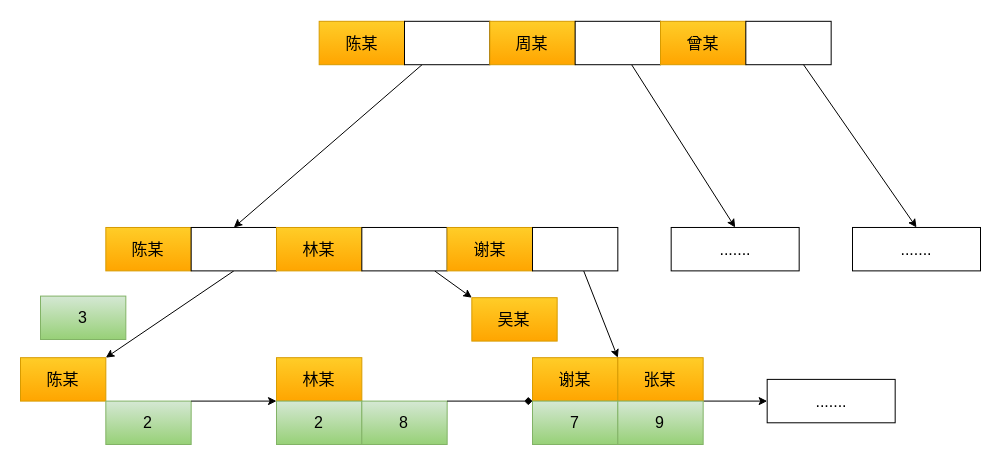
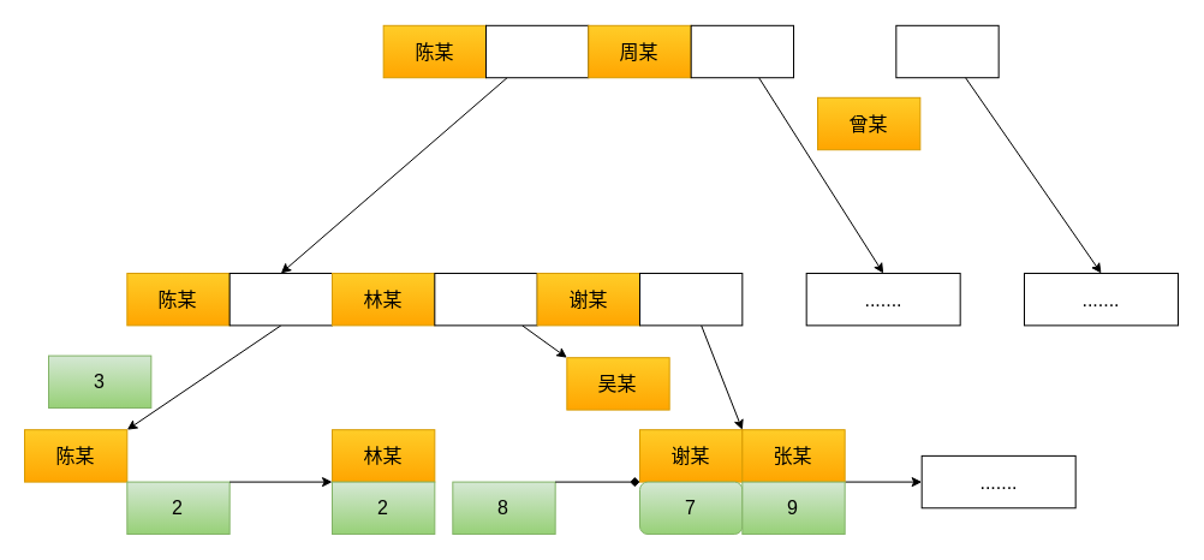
  <mxCell id="0" />
  <mxCell id="1" parent="0" />
  <mxCell id="2" value="陈某" style="rounded=0;whiteSpace=wrap;html=1;fillColor=#ffcd28;gradientColor=#ffa500;strokeColor=#d79b00;fontSize=16;" vertex="1" parent="1"><mxGeometry x="20" y="357.191" width="85.333" height="43.404" as="geometry" /></mxCell>
  <mxCell id="3" value="林某" style="rounded=0;whiteSpace=wrap;html=1;fillColor=#ffcd28;gradientColor=#ffa500;strokeColor=#d79b00;fontSize=16;" vertex="1" parent="1"><mxGeometry x="276" y="357.191" width="85.333" height="43.404" as="geometry" /></mxCell>
  <mxCell id="4" value="吴某" style="rounded=0;whiteSpace=wrap;html=1;fillColor=#ffcd28;gradientColor=#ffa500;strokeColor=#d79b00;fontSize=16;" vertex="1" parent="1"><mxGeometry x="471.333" y="297.191" width="85.333" height="43.404" as="geometry" /></mxCell>
  <mxCell id="5" value="谢某" style="rounded=0;whiteSpace=wrap;html=1;fillColor=#ffcd28;gradientColor=#ffa500;strokeColor=#d79b00;fontSize=16;" vertex="1" parent="1"><mxGeometry x="532" y="357.191" width="85.333" height="43.404" as="geometry" /></mxCell>
  <mxCell id="6" style="edgeStyle=none;rounded=0;orthogonalLoop=1;jettySize=auto;html=1;exitX=1;exitY=1;exitDx=0;exitDy=0;fontSize=16;" edge="1" parent="1" source="7"><mxGeometry relative="1" as="geometry"><mxPoint x="766.667" y="400.596" as="targetPoint" /></mxGeometry></mxCell>
  <mxCell id="7" value="张某" style="rounded=0;whiteSpace=wrap;html=1;fillColor=#ffcd28;gradientColor=#ffa500;strokeColor=#d79b00;fontSize=16;" vertex="1" parent="1"><mxGeometry x="617.333" y="357.191" width="85.333" height="43.404" as="geometry" /></mxCell>
  <mxCell id="8" value="......." style="rounded=0;whiteSpace=wrap;html=1;fontSize=16;" vertex="1" parent="1"><mxGeometry x="766.667" y="378.894" width="128" height="43.404" as="geometry" /></mxCell>
  <mxCell id="9" value="3" style="rounded=0;whiteSpace=wrap;html=1;fontSize=16;fillColor=#d5e8d4;gradientColor=#97d077;strokeColor=#82b366;" vertex="1" parent="1"><mxGeometry x="40" y="295.596" width="85.333" height="43.404" as="geometry" /></mxCell>
  <mxCell id="10" value="2" style="rounded=0;whiteSpace=wrap;html=1;fontSize=16;fillColor=#d5e8d4;gradientColor=#97d077;strokeColor=#82b366;" vertex="1" parent="1"><mxGeometry x="105.333" y="400.596" width="85.333" height="43.404" as="geometry" /></mxCell>
  <mxCell id="11" value="2" style="rounded=0;whiteSpace=wrap;html=1;fontSize=16;fillColor=#d5e8d4;gradientColor=#97d077;strokeColor=#82b366;" vertex="1" parent="1"><mxGeometry x="276" y="400.596" width="85.333" height="43.404" as="geometry" /></mxCell>
  <mxCell id="12" style="edgeStyle=none;rounded=0;orthogonalLoop=1;jettySize=auto;html=1;entryX=0;entryY=0;entryDx=0;entryDy=0;exitX=1;exitY=0;exitDx=0;exitDy=0;fontSize=16;" edge="1" parent="1" source="10" target="11"><mxGeometry relative="1" as="geometry" /></mxCell>
- <mxCell id="13" value="8" style="rounded=0;whiteSpace=wrap;html=1;fontSize=16;fillColor=#d5e8d4;gradientColor=#97d077;strokeColor=#82b366;" vertex="1" parent="1"><mxGeometry x="361.333" y="400.596" width="85.333" height="43.404" as="geometry" /></mxCell>
- <mxCell id="14" value="7" style="rounded=0;whiteSpace=wrap;html=1;fontSize=16;fillColor=#d5e8d4;gradientColor=#97d077;strokeColor=#82b366;" vertex="1" parent="1"><mxGeometry x="532" y="400.596" width="85.333" height="43.404" as="geometry" /></mxCell>
+ <mxCell id="13" value="8" style="rounded=0;whiteSpace=wrap;html=1;fontSize=16;fillColor=#d5e8d4;gradientColor=#97d077;strokeColor=#82b366;" vertex="1" parent="1"><mxGeometry x="376.333" y="400.596" width="85.333" height="43.404" as="geometry" /></mxCell>
+ <mxCell id="14" value="7" style="whiteSpace=wrap;html=1;fontSize=16;fillColor=#d5e8d4;gradientColor=#97d077;strokeColor=#82b366;rounded=1;" vertex="1" parent="1"><mxGeometry x="532" y="400.596" width="85.333" height="43.404" as="geometry" /></mxCell>
  <mxCell id="15" style="edgeStyle=none;rounded=0;orthogonalLoop=1;jettySize=auto;html=1;entryX=0;entryY=0;entryDx=0;entryDy=0;exitX=1;exitY=0;exitDx=0;exitDy=0;fontSize=16;endArrow=diamond;" edge="1" parent="1" source="13" target="14"><mxGeometry relative="1" as="geometry" /></mxCell>
  <mxCell id="16" value="9" style="rounded=0;whiteSpace=wrap;html=1;fontSize=16;fillColor=#d5e8d4;gradientColor=#97d077;strokeColor=#82b366;" vertex="1" parent="1"><mxGeometry x="617.333" y="400.596" width="85.333" height="43.404" as="geometry" /></mxCell>
  <mxCell id="17" style="rounded=0;orthogonalLoop=1;jettySize=auto;html=1;exitX=0.5;exitY=1;exitDx=0;exitDy=0;entryX=1;entryY=0;entryDx=0;entryDy=0;fontSize=16;" edge="1" parent="1" source="19" target="2"><mxGeometry relative="1" as="geometry" /></mxCell>
  <mxCell id="18" value="陈某" style="rounded=0;whiteSpace=wrap;html=1;fillColor=#ffcd28;gradientColor=#ffa500;strokeColor=#d79b00;fontSize=16;" vertex="1" parent="1"><mxGeometry x="105.333" y="226.979" width="85.333" height="43.404" as="geometry" /></mxCell>
  <mxCell id="19" value="" style="rounded=0;whiteSpace=wrap;html=1;fontSize=16;" vertex="1" parent="1"><mxGeometry x="190.667" y="226.979" width="85.333" height="43.404" as="geometry" /></mxCell>
  <mxCell id="20" value="林某" style="rounded=0;whiteSpace=wrap;html=1;fillColor=#ffcd28;gradientColor=#ffa500;strokeColor=#d79b00;fontSize=16;" vertex="1" parent="1"><mxGeometry x="276" y="226.979" width="85.333" height="43.404" as="geometry" /></mxCell>
  <mxCell id="21" style="edgeStyle=none;rounded=0;orthogonalLoop=1;jettySize=auto;html=1;entryX=0;entryY=0;entryDx=0;entryDy=0;fontSize=16;" edge="1" parent="1" source="22" target="4"><mxGeometry relative="1" as="geometry" /></mxCell>
  <mxCell id="22" value="" style="rounded=0;whiteSpace=wrap;html=1;fontSize=16;" vertex="1" parent="1"><mxGeometry x="361.333" y="226.979" width="85.333" height="43.404" as="geometry" /></mxCell>
  <mxCell id="23" value="谢某" style="rounded=0;whiteSpace=wrap;html=1;fillColor=#ffcd28;gradientColor=#ffa500;strokeColor=#d79b00;fontSize=16;" vertex="1" parent="1"><mxGeometry x="446.667" y="226.979" width="85.333" height="43.404" as="geometry" /></mxCell>
  <mxCell id="24" style="edgeStyle=none;rounded=0;orthogonalLoop=1;jettySize=auto;html=1;entryX=1;entryY=0;entryDx=0;entryDy=0;fontSize=16;" edge="1" parent="1" source="25" target="5"><mxGeometry relative="1" as="geometry" /></mxCell>
  <mxCell id="25" value="" style="rounded=0;whiteSpace=wrap;html=1;fontSize=16;" vertex="1" parent="1"><mxGeometry x="532" y="226.979" width="85.333" height="43.404" as="geometry" /></mxCell>
  <mxCell id="26" value="......." style="rounded=0;whiteSpace=wrap;html=1;fontSize=16;" vertex="1" parent="1"><mxGeometry x="670.667" y="226.979" width="128" height="43.404" as="geometry" /></mxCell>
  <mxCell id="27" value="陈某" style="rounded=0;whiteSpace=wrap;html=1;fillColor=#ffcd28;strokeColor=#d79b00;gradientColor=#ffa500;fontSize=16;" vertex="1" parent="1"><mxGeometry x="318.667" y="20.809" width="85.333" height="43.404" as="geometry" /></mxCell>
  <mxCell id="28" style="edgeStyle=none;rounded=0;orthogonalLoop=1;jettySize=auto;html=1;entryX=0.5;entryY=0;entryDx=0;entryDy=0;fontSize=16;" edge="1" parent="1" source="29" target="19"><mxGeometry relative="1" as="geometry" /></mxCell>
  <mxCell id="29" value="" style="rounded=0;whiteSpace=wrap;html=1;fontSize=16;" vertex="1" parent="1"><mxGeometry x="404" y="20.809" width="85.333" height="43.404" as="geometry" /></mxCell>
  <mxCell id="30" value="周某" style="rounded=0;whiteSpace=wrap;html=1;fillColor=#ffcd28;strokeColor=#d79b00;gradientColor=#ffa500;fontSize=16;" vertex="1" parent="1"><mxGeometry x="489.333" y="20.809" width="85.333" height="43.404" as="geometry" /></mxCell>
  <mxCell id="31" style="edgeStyle=none;rounded=0;orthogonalLoop=1;jettySize=auto;html=1;entryX=0.5;entryY=0;entryDx=0;entryDy=0;fontSize=16;" edge="1" parent="1" source="32" target="26"><mxGeometry relative="1" as="geometry" /></mxCell>
  <mxCell id="32" value="" style="rounded=0;whiteSpace=wrap;html=1;fontSize=16;" vertex="1" parent="1"><mxGeometry x="574.667" y="20.809" width="85.333" height="43.404" as="geometry" /></mxCell>
- <mxCell id="33" value="曾某" style="rounded=0;whiteSpace=wrap;html=1;fillColor=#ffcd28;strokeColor=#d79b00;gradientColor=#ffa500;fontSize=16;" vertex="1" parent="1"><mxGeometry x="660" y="20.809" width="85.333" height="43.404" as="geometry" /></mxCell>
+ <mxCell id="33" value="曾某" style="rounded=0;whiteSpace=wrap;html=1;fillColor=#ffcd28;strokeColor=#d79b00;gradientColor=#ffa500;fontSize=16;" vertex="1" parent="1"><mxGeometry x="680" y="80.809" width="85.333" height="43.404" as="geometry" /></mxCell>
  <mxCell id="34" value="" style="rounded=0;whiteSpace=wrap;html=1;fontSize=16;" vertex="1" parent="1"><mxGeometry x="745.333" y="20.809" width="85.333" height="43.404" as="geometry" /></mxCell>
  <mxCell id="35" value="......." style="rounded=0;whiteSpace=wrap;html=1;fontSize=16;" vertex="1" parent="1"><mxGeometry x="852" y="226.979" width="128" height="43.404" as="geometry" /></mxCell>
  <mxCell id="36" style="edgeStyle=none;rounded=0;orthogonalLoop=1;jettySize=auto;html=1;entryX=0.5;entryY=0;entryDx=0;entryDy=0;fontSize=16;" edge="1" parent="1" source="34" target="35"><mxGeometry relative="1" as="geometry" /></mxCell>
